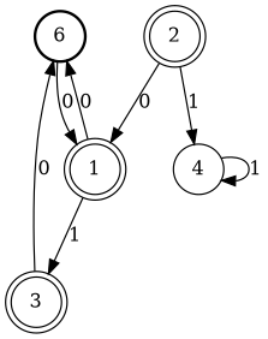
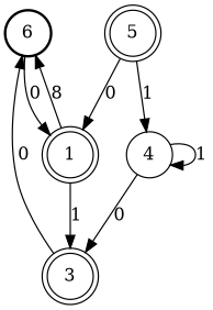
  digraph {
    node [shape=circle peripheries=2]
    n1 [label=6 style=bold peripheries=""]
    1
    3
    4 [peripheries=""]
-   5 [label=2]
+   5
    n1 -> 1 [label=0]
-   1 -> n1 [label=0]
+   1 -> n1 [label=8]
    1 -> 3 [label=1]
    3 -> n1 [label=0]
+   4 -> 3 [label=0]
    4 -> 4 [label=1]
    5 -> 1 [label=0]
    5 -> 4 [label=1]
  }
